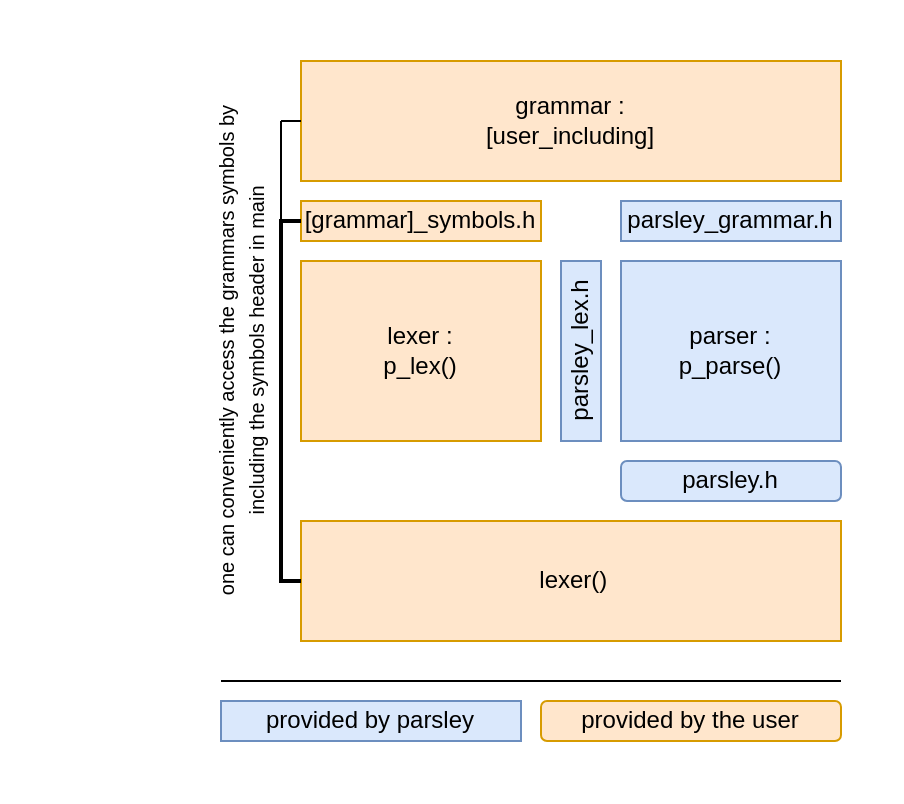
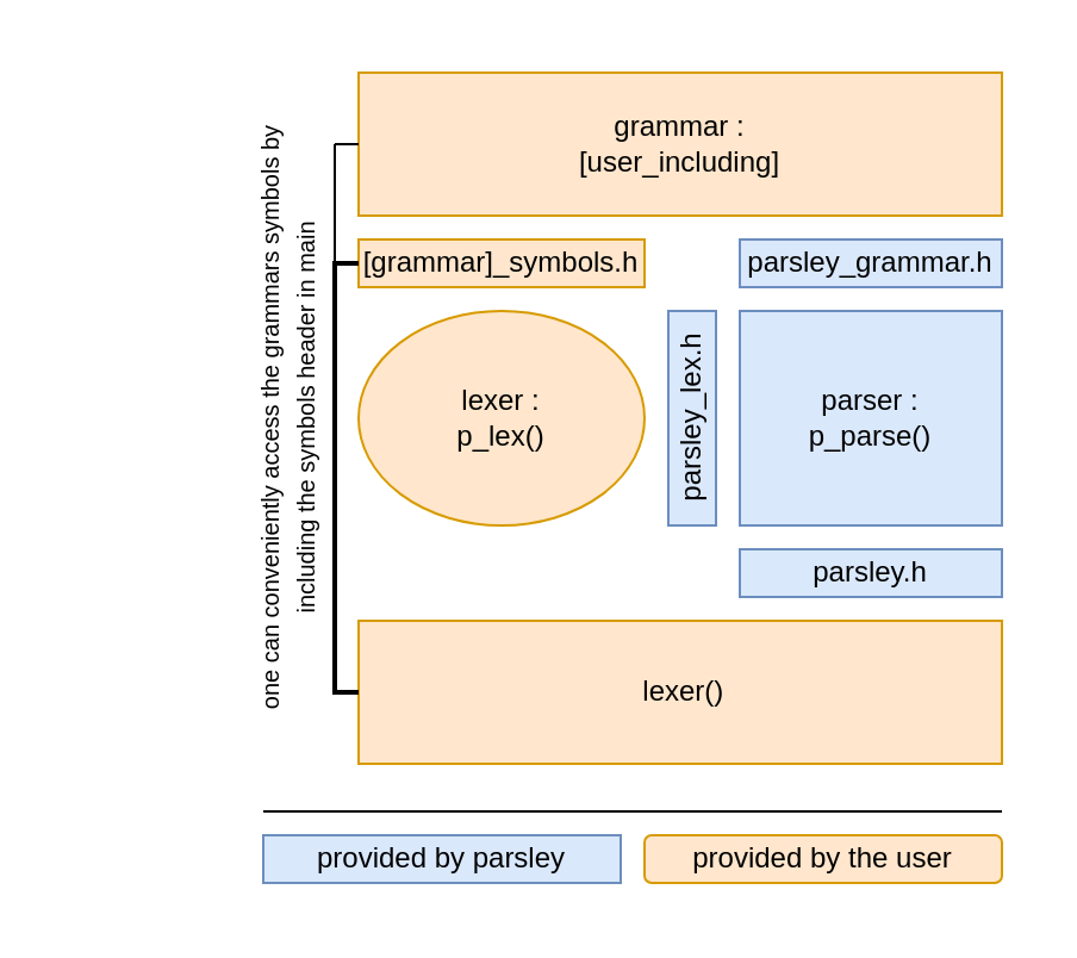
  <mxCell id="0" />
  <mxCell id="1" parent="0" />
  <mxCell id="2" value="" style="group;fillColor=none;" parent="1" vertex="1" connectable="0"><mxGeometry x="20" y="20" width="410" height="360" as="geometry" /></mxCell>
  <mxCell id="3" value="&lt;div&gt;grammar :&lt;/div&gt;&lt;div&gt;[user_including]&lt;br&gt;&lt;/div&gt;" style="rounded=0;whiteSpace=wrap;html=1;fillColor=#ffe6cc;strokeColor=#d79b00;" parent="2" vertex="1"><mxGeometry x="130" y="10" width="270" height="60" as="geometry" /></mxCell>
  <mxCell id="4" value="&lt;div&gt;parser :&lt;br&gt;&lt;/div&gt;&lt;div&gt;p_parse()&lt;/div&gt;" style="rounded=0;whiteSpace=wrap;html=1;fillColor=#dae8fc;strokeColor=#6c8ebf;" parent="2" vertex="1"><mxGeometry x="290" y="110" width="110" height="90" as="geometry" /></mxCell>
- <mxCell id="5" value="&lt;div&gt;lexer :&lt;/div&gt;&lt;div&gt;p_lex()&lt;/div&gt;" style="rounded=0;whiteSpace=wrap;html=1;fillColor=#ffe6cc;strokeColor=#d79b00;" parent="2" vertex="1"><mxGeometry x="130" y="110" width="120" height="90" as="geometry" /></mxCell>
+ <mxCell id="5" value="&lt;div&gt;lexer :&lt;/div&gt;&lt;div&gt;p_lex()&lt;/div&gt;" style="ellipse;whiteSpace=wrap;html=1;fillColor=#ffe6cc;strokeColor=#d79b00;" parent="2" vertex="1"><mxGeometry x="130" y="110" width="120" height="90" as="geometry" /></mxCell>
  <mxCell id="6" value="&lt;div&gt;parsley_lex.h&lt;/div&gt;" style="rounded=0;whiteSpace=wrap;html=1;horizontal=0;fillColor=#dae8fc;strokeColor=#6c8ebf;" parent="2" vertex="1"><mxGeometry x="260" y="110" width="20" height="90" as="geometry" /></mxCell>
  <mxCell id="7" value="parsley_grammar.h" style="rounded=0;whiteSpace=wrap;html=1;fillColor=#dae8fc;strokeColor=#6c8ebf;" parent="2" vertex="1"><mxGeometry x="290" y="80" width="110" height="20" as="geometry" /></mxCell>
  <mxCell id="8" value="[grammar]_symbols.h" style="rounded=0;whiteSpace=wrap;html=1;fillColor=#ffe6cc;strokeColor=#d79b00;" parent="2" vertex="1"><mxGeometry x="130" y="80" width="120" height="20" as="geometry" /></mxCell>
  <mxCell id="9" value="&amp;nbsp;lexer()" style="rounded=0;whiteSpace=wrap;html=1;fillColor=#ffe6cc;strokeColor=#d79b00;" parent="2" vertex="1"><mxGeometry x="130" y="240" width="270" height="60" as="geometry" /></mxCell>
- <mxCell id="10" value="parsley.h" style="whiteSpace=wrap;html=1;fillColor=#dae8fc;strokeColor=#6c8ebf;rounded=1;" parent="2" vertex="1"><mxGeometry x="290" y="210" width="110" height="20" as="geometry" /></mxCell>
+ <mxCell id="10" value="parsley.h" style="rounded=0;whiteSpace=wrap;html=1;fillColor=#dae8fc;strokeColor=#6c8ebf;" parent="2" vertex="1"><mxGeometry x="290" y="210" width="110" height="20" as="geometry" /></mxCell>
  <mxCell id="11" value="" style="strokeWidth=2;html=1;shape=mxgraph.flowchart.annotation_1;align=right;pointerEvents=1;horizontal=0;verticalAlign=bottom;labelPosition=left;verticalLabelPosition=top;" parent="2" vertex="1"><mxGeometry x="120" y="90" width="10" height="180" as="geometry" /></mxCell>
  <mxCell id="12" value="" style="endArrow=none;html=1;rounded=0;entryX=0;entryY=0;entryDx=0;entryDy=0;entryPerimeter=0;" parent="2" target="11" edge="1"><mxGeometry width="50" height="50" relative="1" as="geometry"><mxPoint x="120" y="40" as="sourcePoint" /><mxPoint x="150" y="100" as="targetPoint" /></mxGeometry></mxCell>
  <mxCell id="13" value="" style="endArrow=none;html=1;rounded=0;entryX=0;entryY=0.5;entryDx=0;entryDy=0;" parent="2" target="3" edge="1"><mxGeometry width="50" height="50" relative="1" as="geometry"><mxPoint x="120" y="40" as="sourcePoint" /><mxPoint x="160" y="60" as="targetPoint" /></mxGeometry></mxCell>
  <mxCell id="14" value="&lt;font style=&quot;font-size: 10px;&quot;&gt;one can conveniently access the grammars symbols by including the symbols header in main &lt;/font&gt;" style="rounded=0;whiteSpace=wrap;html=1;opacity=0;horizontal=0;" parent="2" vertex="1"><mxGeometry x="80" y="30" width="40" height="250" as="geometry" /></mxCell>
  <mxCell id="15" value="provided by parsley" style="rounded=0;whiteSpace=wrap;html=1;fillColor=#dae8fc;strokeColor=#6c8ebf;" parent="2" vertex="1"><mxGeometry x="90" y="330" width="150" height="20" as="geometry" /></mxCell>
  <mxCell id="16" value="provided by the user" style="whiteSpace=wrap;html=1;fillColor=#ffe6cc;strokeColor=#d79b00;rounded=1;" parent="2" vertex="1"><mxGeometry x="250" y="330" width="150" height="20" as="geometry" /></mxCell>
  <mxCell id="17" value="" style="endArrow=none;html=1;rounded=0;" parent="2" edge="1"><mxGeometry width="50" height="50" relative="1" as="geometry"><mxPoint x="90" y="320" as="sourcePoint" /><mxPoint x="400" y="320" as="targetPoint" /></mxGeometry></mxCell>
